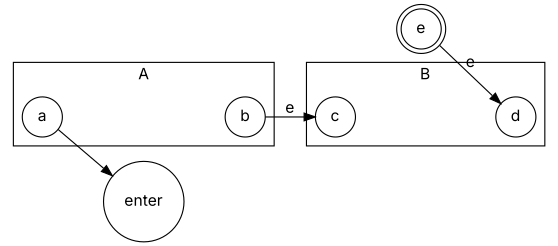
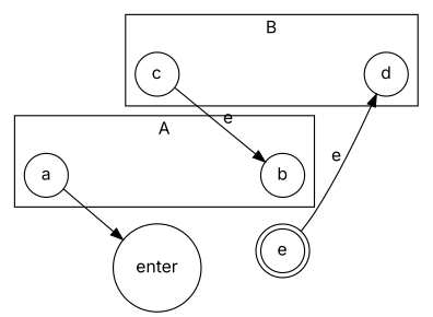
  digraph {
    fontname=Inter
    nodesep=0.3
    rankdir=LR
    node [fontname=Inter shape=circle]
    edge [fontname=Inter style=invis]
    0 [style=invis width=0]
    b
    a
    1 [style=invis width=0]
    d
    c
    enter [width=0]
    e [peripheries=2]
    subgraph cluster_1 {
      label=A
      rank=same
      0
      b
      a
    }
    subgraph cluster_2 {
      label=B
      rank=same
      1
      d
      c
    }
    0 -> b [width=0]
-   b -> c [label=e style=""]
+   c -> b [label=e style=""]
    a -> 0 [width=0]
    a -> enter [style=""]
    1 -> d [width=0]
    c -> 1 [width=0]
    e -> d [label=e style=""]
  }
